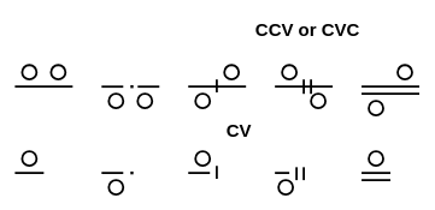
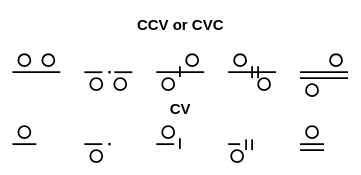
  <mxCell id="0" />
  <mxCell id="1" parent="0" />
  <mxCell id="2" value="" style="endArrow=none;html=1;rounded=0;strokeWidth=3;" parent="1" edge="1"><mxGeometry width="50" height="50" relative="1" as="geometry"><mxPoint x="20" y="120" as="sourcePoint" /><mxPoint x="100" y="120" as="targetPoint" /></mxGeometry></mxCell>
  <mxCell id="3" value="" style="endArrow=none;html=1;rounded=0;strokeWidth=3;" parent="1" edge="1"><mxGeometry width="50" height="50" relative="1" as="geometry"><mxPoint x="140" y="120" as="sourcePoint" /><mxPoint x="170" y="120" as="targetPoint" /></mxGeometry></mxCell>
  <mxCell id="4" value="" style="endArrow=none;html=1;rounded=0;strokeWidth=3;" parent="1" edge="1"><mxGeometry width="50" height="50" relative="1" as="geometry"><mxPoint x="190" y="120" as="sourcePoint" /><mxPoint x="220" y="120" as="targetPoint" /></mxGeometry></mxCell>
  <mxCell id="5" value="" style="endArrow=none;dashed=1;html=1;dashPattern=1 3;strokeWidth=4;rounded=0;" parent="1" edge="1"><mxGeometry width="50" height="50" relative="1" as="geometry"><mxPoint x="180" y="120" as="sourcePoint" /><mxPoint x="190" y="120" as="targetPoint" /></mxGeometry></mxCell>
  <mxCell id="6" value="" style="endArrow=none;html=1;rounded=0;strokeWidth=3;" parent="1" edge="1"><mxGeometry width="50" height="50" relative="1" as="geometry"><mxPoint x="260" y="120" as="sourcePoint" /><mxPoint x="340" y="120" as="targetPoint" /></mxGeometry></mxCell>
  <mxCell id="7" value="" style="endArrow=none;html=1;rounded=0;strokeWidth=3;" parent="1" edge="1"><mxGeometry width="50" height="50" relative="1" as="geometry"><mxPoint x="299.5" y="110" as="sourcePoint" /><mxPoint x="299.5" y="128" as="targetPoint" /></mxGeometry></mxCell>
  <mxCell id="8" value="" style="endArrow=none;html=1;rounded=0;strokeWidth=3;" parent="1" edge="1"><mxGeometry width="50" height="50" relative="1" as="geometry"><mxPoint x="500" y="120" as="sourcePoint" /><mxPoint x="580" y="120" as="targetPoint" /></mxGeometry></mxCell>
  <mxCell id="9" value="" style="endArrow=none;html=1;rounded=0;strokeWidth=3;" parent="1" edge="1"><mxGeometry width="50" height="50" relative="1" as="geometry"><mxPoint x="500" y="130" as="sourcePoint" /><mxPoint x="580" y="130" as="targetPoint" /></mxGeometry></mxCell>
  <mxCell id="10" value="" style="endArrow=none;html=1;rounded=0;strokeWidth=3;" parent="1" edge="1"><mxGeometry width="50" height="50" relative="1" as="geometry"><mxPoint x="380" y="120" as="sourcePoint" /><mxPoint x="460" y="120" as="targetPoint" /></mxGeometry></mxCell>
  <mxCell id="11" value="" style="ellipse;whiteSpace=wrap;html=1;aspect=fixed;strokeWidth=3;" parent="1" vertex="1"><mxGeometry x="30" y="90" width="20" height="20" as="geometry" /></mxCell>
  <mxCell id="12" value="" style="ellipse;whiteSpace=wrap;html=1;aspect=fixed;strokeWidth=3;" parent="1" vertex="1"><mxGeometry x="150" y="130" width="20" height="20" as="geometry" /></mxCell>
  <mxCell id="13" value="" style="ellipse;whiteSpace=wrap;html=1;aspect=fixed;strokeWidth=3;" parent="1" vertex="1"><mxGeometry x="190" y="130" width="20" height="20" as="geometry" /></mxCell>
  <mxCell id="14" value="" style="ellipse;whiteSpace=wrap;html=1;aspect=fixed;strokeWidth=3;" parent="1" vertex="1"><mxGeometry x="310" y="90" width="20" height="20" as="geometry" /></mxCell>
  <mxCell id="15" value="" style="ellipse;whiteSpace=wrap;html=1;aspect=fixed;strokeWidth=3;" parent="1" vertex="1"><mxGeometry x="70" y="90" width="20" height="20" as="geometry" /></mxCell>
  <mxCell id="16" value="" style="ellipse;whiteSpace=wrap;html=1;aspect=fixed;strokeWidth=3;" parent="1" vertex="1"><mxGeometry x="270" y="130" width="20" height="20" as="geometry" /></mxCell>
  <mxCell id="17" value="" style="ellipse;whiteSpace=wrap;html=1;aspect=fixed;strokeWidth=3;" parent="1" vertex="1"><mxGeometry x="390" y="90" width="20" height="20" as="geometry" /></mxCell>
  <mxCell id="18" value="" style="ellipse;whiteSpace=wrap;html=1;aspect=fixed;strokeWidth=3;" parent="1" vertex="1"><mxGeometry x="430" y="130" width="20" height="20" as="geometry" /></mxCell>
  <mxCell id="19" value="" style="ellipse;whiteSpace=wrap;html=1;aspect=fixed;strokeWidth=3;" parent="1" vertex="1"><mxGeometry x="510" y="140" width="20" height="20" as="geometry" /></mxCell>
  <mxCell id="20" value="" style="ellipse;whiteSpace=wrap;html=1;aspect=fixed;strokeWidth=3;" parent="1" vertex="1"><mxGeometry x="550" y="90" width="20" height="20" as="geometry" /></mxCell>
- <mxCell id="21" value="CCV or CVC" style="text;html=1;align=center;verticalAlign=middle;resizable=0;points=[];autosize=1;strokeColor=none;fillColor=none;fontSize=25;fontStyle=1" parent="1" vertex="1"><mxGeometry x="340" y="20" width="170" height="40" as="geometry" /></mxCell>
- <mxCell id="22" value="CV" style="text;html=1;align=center;verticalAlign=middle;resizable=0;points=[];autosize=1;strokeColor=none;fillColor=none;fontSize=25;fontStyle=1" vertex="1" parent="1"><mxGeometry x="300" y="160" width="60" height="40" as="geometry" /></mxCell>
+ <mxCell id="21" value="CCV or CVC" style="text;html=1;align=center;verticalAlign=middle;resizable=0;points=[];autosize=1;strokeColor=none;fillColor=none;fontSize=25;fontStyle=1" parent="1" vertex="1"><mxGeometry x="215" y="20" width="170" height="40" as="geometry" /></mxCell>
+ <mxCell id="22" value="CV" style="text;html=1;align=center;verticalAlign=middle;resizable=0;points=[];autosize=1;strokeColor=none;fillColor=none;fontSize=25;fontStyle=1" vertex="1" parent="1"><mxGeometry x="270" y="160" width="60" height="40" as="geometry" /></mxCell>
  <mxCell id="23" value="" style="endArrow=none;html=1;rounded=0;strokeWidth=3;" edge="1" parent="1"><mxGeometry width="50" height="50" relative="1" as="geometry"><mxPoint x="20" y="240" as="sourcePoint" /><mxPoint x="60" y="240" as="targetPoint" /></mxGeometry></mxCell>
  <mxCell id="24" value="" style="ellipse;whiteSpace=wrap;html=1;aspect=fixed;strokeWidth=3;" vertex="1" parent="1"><mxGeometry x="30" y="210" width="20" height="20" as="geometry" /></mxCell>
  <mxCell id="25" value="" style="endArrow=none;html=1;rounded=0;strokeWidth=3;" edge="1" parent="1"><mxGeometry width="50" height="50" relative="1" as="geometry"><mxPoint x="140" y="240" as="sourcePoint" /><mxPoint x="170" y="240" as="targetPoint" /></mxGeometry></mxCell>
  <mxCell id="26" value="" style="endArrow=none;dashed=1;html=1;dashPattern=1 3;strokeWidth=4;rounded=0;" edge="1" parent="1"><mxGeometry width="50" height="50" relative="1" as="geometry"><mxPoint x="180" y="240" as="sourcePoint" /><mxPoint x="190" y="240" as="targetPoint" /></mxGeometry></mxCell>
  <mxCell id="27" value="" style="ellipse;whiteSpace=wrap;html=1;aspect=fixed;strokeWidth=3;" vertex="1" parent="1"><mxGeometry x="150" y="250" width="20" height="20" as="geometry" /></mxCell>
  <mxCell id="28" value="" style="endArrow=none;html=1;rounded=0;strokeWidth=3;" edge="1" parent="1"><mxGeometry width="50" height="50" relative="1" as="geometry"><mxPoint x="260" y="240" as="sourcePoint" /><mxPoint x="290" y="240" as="targetPoint" /></mxGeometry></mxCell>
  <mxCell id="29" value="" style="endArrow=none;html=1;rounded=0;strokeWidth=3;" edge="1" parent="1"><mxGeometry width="50" height="50" relative="1" as="geometry"><mxPoint x="420" y="130" as="sourcePoint" /><mxPoint x="420" y="110" as="targetPoint" /></mxGeometry></mxCell>
  <mxCell id="30" value="" style="endArrow=none;html=1;rounded=0;strokeWidth=3;" edge="1" parent="1"><mxGeometry width="50" height="50" relative="1" as="geometry"><mxPoint x="430" y="130" as="sourcePoint" /><mxPoint x="430" y="110" as="targetPoint" /></mxGeometry></mxCell>
  <mxCell id="31" value="" style="endArrow=none;html=1;rounded=0;strokeWidth=3;" edge="1" parent="1"><mxGeometry width="50" height="50" relative="1" as="geometry"><mxPoint x="299.5" y="230" as="sourcePoint" /><mxPoint x="299.5" y="248" as="targetPoint" /></mxGeometry></mxCell>
  <mxCell id="32" value="" style="endArrow=none;html=1;rounded=0;strokeWidth=3;" edge="1" parent="1"><mxGeometry width="50" height="50" relative="1" as="geometry"><mxPoint x="400" y="240" as="sourcePoint" /><mxPoint x="380" y="240" as="targetPoint" /></mxGeometry></mxCell>
  <mxCell id="33" value="" style="endArrow=none;html=1;rounded=0;strokeWidth=3;" edge="1" parent="1"><mxGeometry width="50" height="50" relative="1" as="geometry"><mxPoint x="410" y="232" as="sourcePoint" /><mxPoint x="410" y="250" as="targetPoint" /></mxGeometry></mxCell>
  <mxCell id="34" value="" style="endArrow=none;html=1;rounded=0;strokeWidth=3;" edge="1" parent="1"><mxGeometry width="50" height="50" relative="1" as="geometry"><mxPoint x="420" y="232" as="sourcePoint" /><mxPoint x="420" y="250" as="targetPoint" /></mxGeometry></mxCell>
  <mxCell id="35" value="" style="endArrow=none;html=1;rounded=0;strokeWidth=3;" edge="1" parent="1"><mxGeometry width="50" height="50" relative="1" as="geometry"><mxPoint x="500" y="240" as="sourcePoint" /><mxPoint x="540" y="240" as="targetPoint" /></mxGeometry></mxCell>
  <mxCell id="36" value="" style="endArrow=none;html=1;rounded=0;strokeWidth=3;" edge="1" parent="1"><mxGeometry width="50" height="50" relative="1" as="geometry"><mxPoint x="500" y="250" as="sourcePoint" /><mxPoint x="540" y="250" as="targetPoint" /></mxGeometry></mxCell>
  <mxCell id="37" value="" style="ellipse;whiteSpace=wrap;html=1;aspect=fixed;strokeWidth=3;" vertex="1" parent="1"><mxGeometry x="270" y="210" width="20" height="20" as="geometry" /></mxCell>
  <mxCell id="38" value="" style="ellipse;whiteSpace=wrap;html=1;aspect=fixed;strokeWidth=3;" vertex="1" parent="1"><mxGeometry x="385" y="250" width="20" height="20" as="geometry" /></mxCell>
  <mxCell id="39" value="" style="ellipse;whiteSpace=wrap;html=1;aspect=fixed;strokeWidth=3;" vertex="1" parent="1"><mxGeometry x="510" y="210" width="20" height="20" as="geometry" /></mxCell>
